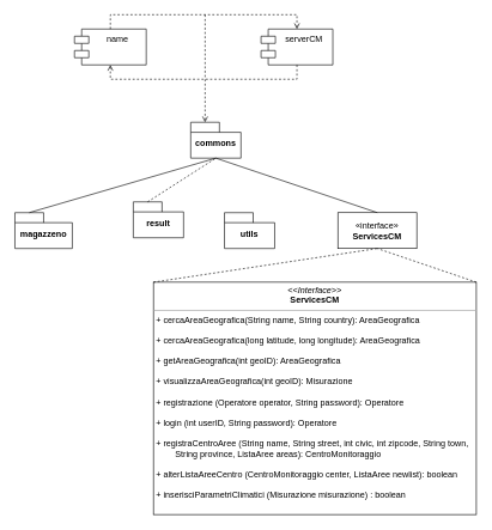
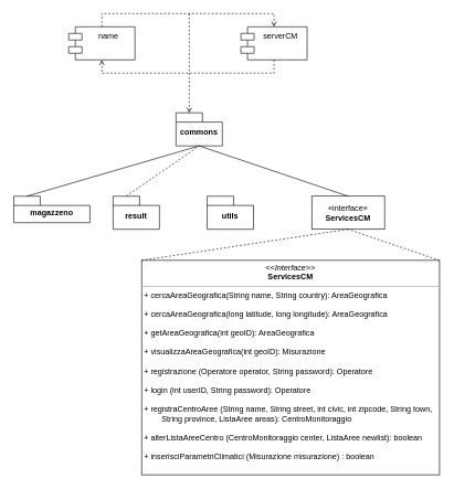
  <mxCell id="0" />
  <mxCell id="1" parent="0" />
  <mxCell id="2" value="serverCM" style="shape=module;align=left;spacingLeft=20;align=center;verticalAlign=top;whiteSpace=wrap;html=1;" parent="1" vertex="1"><mxGeometry x="363" y="40" width="100" height="50" as="geometry" /></mxCell>
  <mxCell id="3" value="name" style="shape=module;align=left;spacingLeft=20;align=center;verticalAlign=top;whiteSpace=wrap;html=1;" parent="1" vertex="1"><mxGeometry x="103" y="40" width="100" height="50" as="geometry" /></mxCell>
  <mxCell id="4" value="&lt;p style=&quot;margin:0px;margin-top:4px;text-align:center;&quot;&gt;&lt;i&gt;&amp;lt;&amp;lt;Interface&amp;gt;&amp;gt;&lt;/i&gt;&lt;br&gt;&lt;b&gt;ServicesCM&lt;/b&gt;&lt;/p&gt;&lt;hr size=&quot;1&quot;&gt;&lt;p style=&quot;margin:0px;margin-left:4px;&quot;&gt;+ cercaAreaGeografica(String name, String country): AreaGeografica&lt;/p&gt;&lt;p style=&quot;margin:0px;margin-left:4px;&quot;&gt;&lt;br&gt;&lt;/p&gt;&lt;p style=&quot;margin:0px;margin-left:4px;&quot;&gt;+ cercaAreaGeografica(long latitude, long longitude): AreaGeografica&lt;br&gt;&lt;/p&gt;&lt;p style=&quot;margin:0px;margin-left:4px;&quot;&gt;&lt;br&gt;&lt;/p&gt;&lt;p style=&quot;margin:0px;margin-left:4px;&quot;&gt;+ getAreaGeografica(int geoID): AreaGeografica&lt;br&gt;&lt;/p&gt;&lt;p style=&quot;margin:0px;margin-left:4px;&quot;&gt;&lt;br&gt;&lt;/p&gt;&lt;p style=&quot;margin:0px;margin-left:4px;&quot;&gt;+ visualizzaAreaGeografica(int geoID): Misurazione&lt;br&gt;&lt;/p&gt;&lt;p style=&quot;margin:0px;margin-left:4px;&quot;&gt;&lt;span style=&quot;background-color: initial;&quot;&gt;&lt;br&gt;&lt;/span&gt;&lt;/p&gt;&lt;p style=&quot;margin:0px;margin-left:4px;&quot;&gt;&lt;span style=&quot;background-color: initial;&quot;&gt;+ registrazione (Operatore operator, String password): Operatore&lt;/span&gt;&lt;br&gt;&lt;/p&gt;&lt;p style=&quot;margin:0px;margin-left:4px;&quot;&gt;&lt;br&gt;&lt;/p&gt;&lt;p style=&quot;margin:0px;margin-left:4px;&quot;&gt;+ login (int userID, String password): Operatore&lt;br&gt;&lt;/p&gt;&lt;p style=&quot;margin:0px;margin-left:4px;&quot;&gt;&lt;br&gt;&lt;/p&gt;&lt;p style=&quot;margin:0px;margin-left:4px;&quot;&gt;+ registraCentroAree (String name, String street, int civic, int zipcode, String town,&lt;/p&gt;&lt;p style=&quot;margin:0px;margin-left:4px;&quot;&gt;&lt;span style=&quot;white-space: pre;&quot;&gt; &lt;/span&gt;&lt;span style=&quot;white-space: pre;&quot;&gt; &lt;/span&gt;&lt;span style=&quot;white-space: pre;&quot;&gt; &lt;/span&gt;&lt;span style=&quot;white-space: pre;&quot;&gt; &lt;/span&gt;&amp;nbsp; &amp;nbsp; String province, ListaAree areas): CentroMonitoraggio&lt;/p&gt;&lt;p style=&quot;margin:0px;margin-left:4px;&quot;&gt;&lt;br&gt;&lt;/p&gt;&lt;p style=&quot;margin:0px;margin-left:4px;&quot;&gt;+ alterListaAreeCentro (CentroMonitoraggio center, ListaAree newlist): boolean&lt;/p&gt;&lt;p style=&quot;margin:0px;margin-left:4px;&quot;&gt;&lt;br&gt;&lt;/p&gt;&lt;p style=&quot;margin:0px;margin-left:4px;&quot;&gt;+ inserisciParametriClimatici (Misurazione misurazione) : boolean&lt;/p&gt;" style="verticalAlign=top;align=left;overflow=fill;fontSize=12;fontFamily=Helvetica;html=1;whiteSpace=wrap;" parent="1" vertex="1"><mxGeometry x="213" y="393" width="450" height="324" as="geometry" /></mxCell>
  <mxCell id="5" value="" style="endArrow=open;html=1;rounded=0;align=center;verticalAlign=bottom;dashed=1;endFill=0;labelBackgroundColor=none;exitX=0.5;exitY=0;exitDx=0;exitDy=0;entryX=0.5;entryY=0;entryDx=0;entryDy=0;" parent="1" source="3" target="2" edge="1"><mxGeometry relative="1" as="geometry"><mxPoint x="213" y="50" as="sourcePoint" /><mxPoint x="373" y="50" as="targetPoint" /><Array as="points"><mxPoint x="153" y="20" /><mxPoint x="413" y="20" /></Array></mxGeometry></mxCell>
  <mxCell id="6" value="" style="resizable=0;html=1;align=center;verticalAlign=top;labelBackgroundColor=none;" parent="5" connectable="0" vertex="1"><mxGeometry relative="1" as="geometry" /></mxCell>
  <mxCell id="7" value="" style="endArrow=open;html=1;rounded=0;align=center;verticalAlign=bottom;dashed=1;endFill=0;labelBackgroundColor=none;entryX=0.5;entryY=1;entryDx=0;entryDy=0;exitX=0.5;exitY=1;exitDx=0;exitDy=0;" parent="1" source="2" target="3" edge="1"><mxGeometry relative="1" as="geometry"><mxPoint x="333" y="110" as="sourcePoint" /><mxPoint x="383" y="60" as="targetPoint" /><Array as="points"><mxPoint x="413" y="110" /><mxPoint x="283" y="110" /><mxPoint x="153" y="110" /></Array></mxGeometry></mxCell>
  <mxCell id="8" value="" style="resizable=0;html=1;align=center;verticalAlign=top;labelBackgroundColor=none;" parent="7" connectable="0" vertex="1"><mxGeometry relative="1" as="geometry" /></mxCell>
  <mxCell id="9" value="" style="html=1;verticalAlign=bottom;labelBackgroundColor=none;endArrow=open;endFill=0;dashed=1;rounded=0;entryX=0;entryY=0;entryDx=20;entryDy=0;entryPerimeter=0;" parent="1" target="10" edge="1"><mxGeometry width="160" relative="1" as="geometry"><mxPoint x="285" y="20" as="sourcePoint" /><mxPoint x="293" y="190" as="targetPoint" /><Array as="points" /></mxGeometry></mxCell>
  <mxCell id="10" value="commons" style="shape=folder;fontStyle=1;spacingTop=10;tabWidth=40;tabHeight=14;tabPosition=left;html=1;whiteSpace=wrap;" vertex="1" parent="1"><mxGeometry x="265" y="170" width="70" height="50" as="geometry" /></mxCell>
- <mxCell id="11" value="magazzeno" style="shape=folder;fontStyle=1;spacingTop=10;tabWidth=40;tabHeight=14;tabPosition=left;html=1;whiteSpace=wrap;" vertex="1" parent="1"><mxGeometry x="20" y="296" width="80" height="50" as="geometry" /></mxCell>
- <mxCell id="12" value="result" style="shape=folder;fontStyle=1;spacingTop=10;tabWidth=40;tabHeight=14;tabPosition=left;html=1;whiteSpace=wrap;" vertex="1" parent="1"><mxGeometry x="185" y="281" width="70" height="50" as="geometry" /></mxCell>
+ <mxCell id="11" value="magazzeno" style="shape=folder;fontStyle=1;spacingTop=10;tabWidth=40;tabHeight=14;tabPosition=left;html=1;whiteSpace=wrap;" vertex="1" parent="1"><mxGeometry x="20" y="296" width="115" height="40" as="geometry" /></mxCell>
+ <mxCell id="12" value="result" style="shape=folder;fontStyle=1;spacingTop=10;tabWidth=40;tabHeight=14;tabPosition=left;html=1;whiteSpace=wrap;" vertex="1" parent="1"><mxGeometry x="170" y="296" width="70" height="50" as="geometry" /></mxCell>
  <mxCell id="13" value="utils" style="shape=folder;fontStyle=1;spacingTop=10;tabWidth=40;tabHeight=14;tabPosition=left;html=1;whiteSpace=wrap;" vertex="1" parent="1"><mxGeometry x="312" y="296" width="70" height="50" as="geometry" /></mxCell>
  <mxCell id="14" value="«interface»&lt;br&gt;&lt;b&gt;ServicesCM&lt;/b&gt;" style="html=1;whiteSpace=wrap;" vertex="1" parent="1"><mxGeometry x="470" y="296" width="110" height="50" as="geometry" /></mxCell>
  <mxCell id="15" value="" style="endArrow=none;html=1;endSize=12;startArrow=none;startSize=14;startFill=0;align=center;verticalAlign=bottom;endFill=0;rounded=0;exitX=0;exitY=0;exitDx=20;exitDy=0;exitPerimeter=0;entryX=0.5;entryY=1;entryDx=0;entryDy=0;entryPerimeter=0;dashed=1;" edge="1" parent="1" source="12" target="10"><mxGeometry y="3" relative="1" as="geometry"><mxPoint x="163" y="330" as="sourcePoint" /><mxPoint x="303" y="250" as="targetPoint" /></mxGeometry></mxCell>
  <mxCell id="16" value="" style="endArrow=none;html=1;endSize=12;startArrow=none;startSize=14;startFill=0;align=center;verticalAlign=bottom;endFill=0;rounded=0;entryX=0.5;entryY=1;entryDx=0;entryDy=0;entryPerimeter=0;exitX=0.5;exitY=0;exitDx=0;exitDy=0;" edge="1" parent="1" source="14" target="10"><mxGeometry y="3" relative="1" as="geometry"><mxPoint x="343" y="340" as="sourcePoint" /><mxPoint x="320" y="260" as="targetPoint" /></mxGeometry></mxCell>
  <mxCell id="17" value="" style="endArrow=none;html=1;endSize=12;startArrow=none;startSize=14;startFill=0;align=center;verticalAlign=bottom;endFill=0;rounded=0;entryX=0.5;entryY=1;entryDx=0;entryDy=0;entryPerimeter=0;exitX=0;exitY=0;exitDx=20;exitDy=0;exitPerimeter=0;" edge="1" parent="1" source="11" target="10"><mxGeometry y="3" relative="1" as="geometry"><mxPoint x="83" y="360" as="sourcePoint" /><mxPoint x="330" y="270" as="targetPoint" /></mxGeometry></mxCell>
  <mxCell id="18" value="" style="endArrow=none;html=1;endSize=12;startArrow=none;startSize=14;startFill=0;align=center;verticalAlign=bottom;dashed=1;endFill=0;rounded=0;entryX=0.5;entryY=1;entryDx=0;entryDy=0;exitX=0;exitY=0;exitDx=0;exitDy=0;" edge="1" parent="1" source="4" target="14"><mxGeometry y="3" relative="1" as="geometry"><mxPoint x="580" y="532" as="sourcePoint" /><mxPoint x="355" y="422" as="targetPoint" /></mxGeometry></mxCell>
  <mxCell id="19" value="" style="endArrow=none;html=1;endSize=12;startArrow=none;startSize=14;startFill=0;align=center;verticalAlign=bottom;dashed=1;endFill=0;rounded=0;entryX=0.5;entryY=1;entryDx=0;entryDy=0;exitX=1;exitY=0;exitDx=0;exitDy=0;" edge="1" parent="1" source="4" target="14"><mxGeometry y="3" relative="1" as="geometry"><mxPoint x="213" y="510" as="sourcePoint" /><mxPoint x="535" y="410" as="targetPoint" /></mxGeometry></mxCell>
